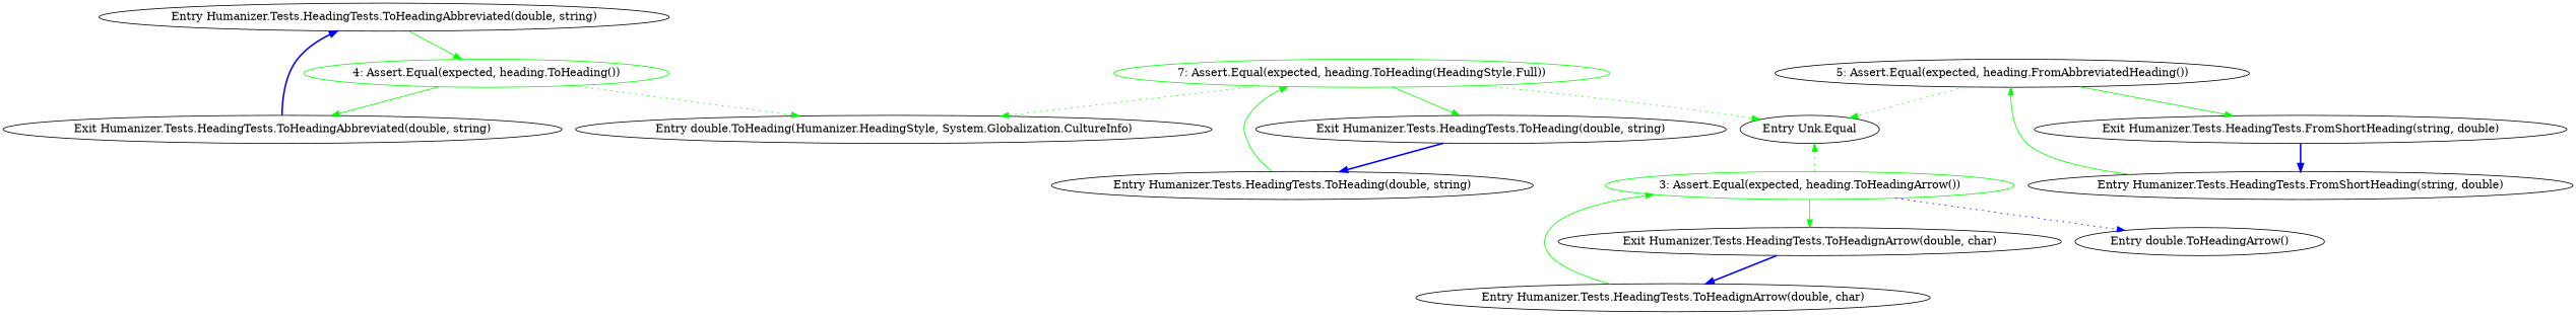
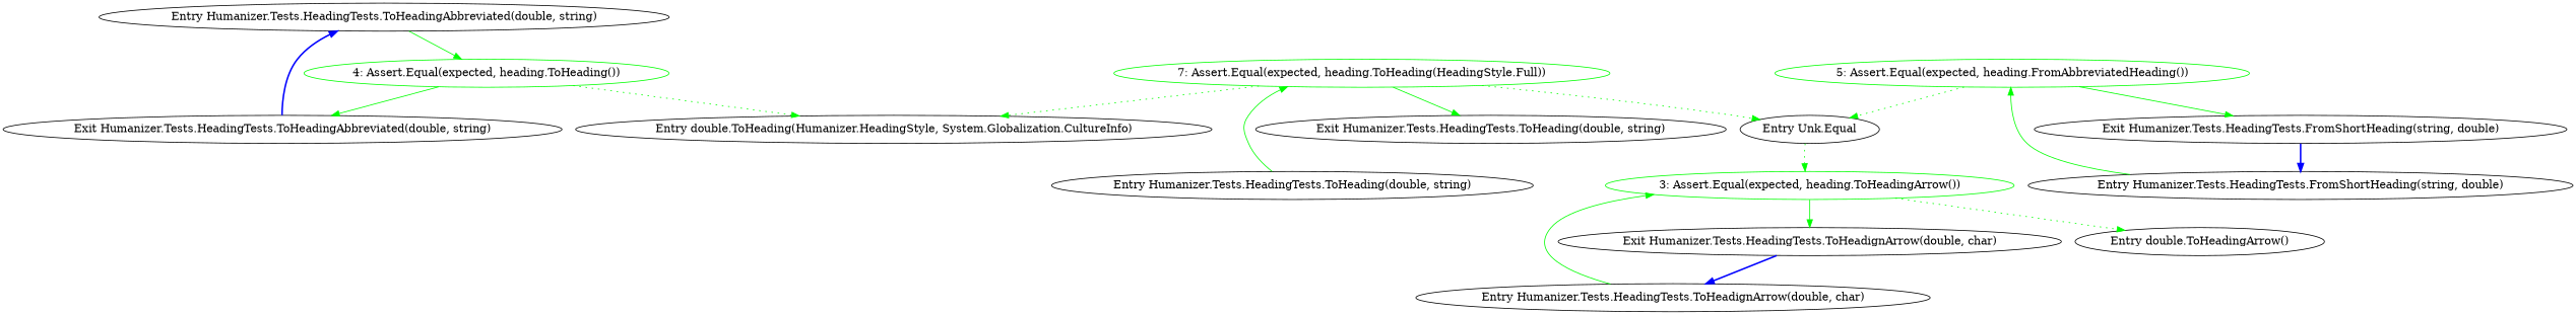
  digraph {
    node [cluster="Humanizer.Tests.HeadingTests.ToHeadingAbbreviated(double, string)" file="HeadingTests.cs" span="57-57"]
    edge [color=green style=solid]
    n1 [label="Entry Humanizer.Tests.HeadingTests.ToHeadingAbbreviated(double, string)"]
    n2 [color=green community=0 label="4: Assert.Equal(expected, heading.ToHeading())" span="59-59"]
    n3 [label="Exit Humanizer.Tests.HeadingTests.ToHeadingAbbreviated(double, string)"]
    n4 [cluster="double.ToHeading(Humanizer.HeadingStyle, System.Globalization.CultureInfo)" label="Entry double.ToHeading(Humanizer.HeadingStyle, System.Globalization.CultureInfo)" span="40-40"]
    n5 [cluster="Unk.Equal" label="Entry Unk.Equal" span=""]
    n6 [cluster="Humanizer.Tests.HeadingTests.FromShortHeading(string, double)" label="Entry Humanizer.Tests.HeadingTests.FromShortHeading(string, double)" span="102-102"]
-   n7 [cluster="Humanizer.Tests.HeadingTests.FromShortHeading(string, double)" color=black community=0 label="5: Assert.Equal(expected, heading.FromAbbreviatedHeading())" span="104-104"]
+   n7 [cluster="Humanizer.Tests.HeadingTests.FromShortHeading(string, double)" color=green community=0 label="5: Assert.Equal(expected, heading.FromAbbreviatedHeading())" span="104-104"]
    n8 [cluster="Humanizer.Tests.HeadingTests.FromShortHeading(string, double)" label="Exit Humanizer.Tests.HeadingTests.FromShortHeading(string, double)" span="102-102"]
    n9 [cluster="Humanizer.Tests.HeadingTests.ToHeadignArrow(double, char)" label="Entry Humanizer.Tests.HeadingTests.ToHeadignArrow(double, char)" span="156-156"]
    n10 [cluster="Humanizer.Tests.HeadingTests.ToHeadignArrow(double, char)" color=green community=0 label="3: Assert.Equal(expected, heading.ToHeadingArrow())" span="158-158"]
    n11 [cluster="Humanizer.Tests.HeadingTests.ToHeadignArrow(double, char)" label="Exit Humanizer.Tests.HeadingTests.ToHeadignArrow(double, char)" span="156-156"]
    n12 [cluster="double.ToHeadingArrow()" label="Entry double.ToHeadingArrow()" span="58-58"]
    n13 [cluster="Humanizer.Tests.HeadingTests.ToHeading(double, string)" label="Entry Humanizer.Tests.HeadingTests.ToHeading(double, string)" span="80-80"]
    n14 [cluster="Humanizer.Tests.HeadingTests.ToHeading(double, string)" color=green community=0 label="7: Assert.Equal(expected, heading.ToHeading(HeadingStyle.Full))" span="82-82"]
    n15 [cluster="Humanizer.Tests.HeadingTests.ToHeading(double, string)" label="Exit Humanizer.Tests.HeadingTests.ToHeading(double, string)" span="80-80"]
    n1 -> n2
    n2 -> n3
    n2 -> n4 [style=dotted]
    n3 -> n1 [color=blue style=bold]
    n6 -> n7
    n7 -> n5 [style=dotted]
    n7 -> n8
    n8 -> n6 [color=blue style=bold]
    n9 -> n10
-   n10 -> n5 [style=dotted]
+   n5 -> n10 [style=dotted]
    n10 -> n11
-   n10 -> n12 [color=blue style=dotted]
+   n10 -> n12 [style=dotted]
    n11 -> n9 [color=blue style=bold]
    n13 -> n14
    n14 -> n4 [style=dotted]
    n14 -> n5 [style=dotted]
    n14 -> n15
-   n15 -> n13 [color=blue style=bold]
  }
